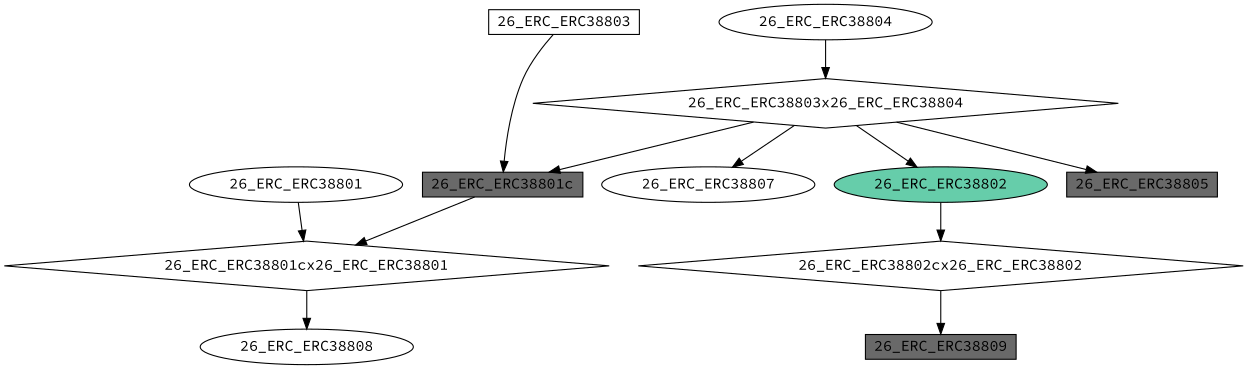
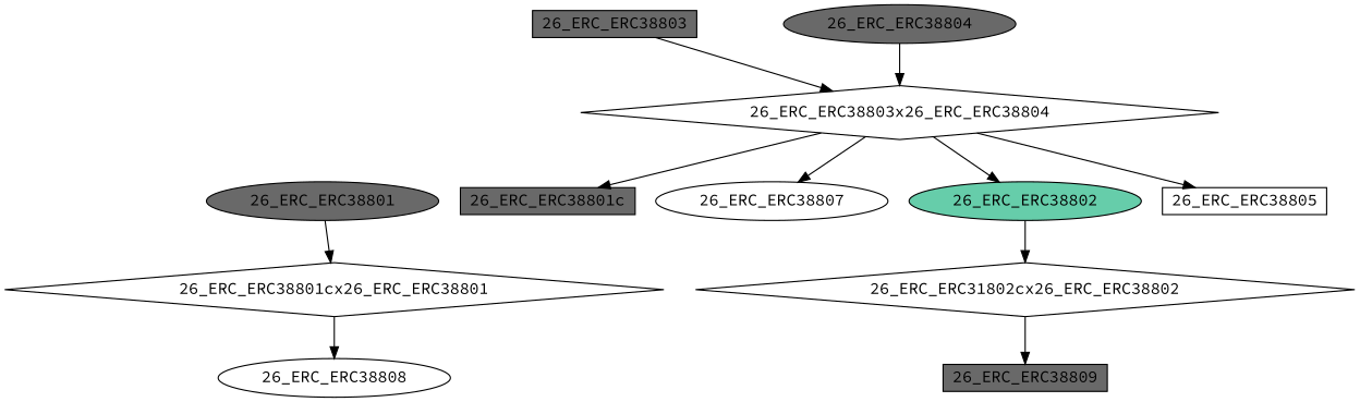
  digraph {
    fontname="Source Code Pro"
    node [fillcolor=dimgrey fontcolor=black fontname="Source Code Pro" regular=0 shape=ellipse style=filled]
    edge [fontname="Source Code Pro"]
-   "26_ERC_ERC38801" [fillcolor=white height=0.3 width=0.5]
+   "26_ERC_ERC38801" [height=0.3 width=0.5]
    "26_ERC_ERC38801cx26_ERC_ERC38801" [height=.1 shape=diamond width=.1 fillcolor="" fontcolor="" regular="" style=""]
    "26_ERC_ERC38808" [fillcolor=white height=0.3 width=0.5]
    "26_ERC_ERC38803x26_ERC_ERC38804" [height=.1 shape=diamond width=.1 fillcolor="" fontcolor="" regular="" style=""]
    "26_ERC_ERC38807" [fillcolor=white height=0.3 width=0.5]
    "26_ERC_ERC38802" [fillcolor=aquamarine3 height=0.3 width=0.5]
-   "26_ERC_ERC38805" [height=0.3 shape=box width=0.5]
+   "26_ERC_ERC38805" [fillcolor=white height=0.3 shape=box width=0.5]
    "26_ERC_ERC38801c" [height=0.3 shape=box width=0.5]
-   "26_ERC_ERC38802cx26_ERC_ERC38802" [height=.1 shape=diamond width=.1 fillcolor="" fontcolor="" regular="" style=""]
+   "26_ERC_ERC38802cx26_ERC_ERC38802" [height=.1 shape=diamond width=.1 label="26_ERC_ERC31802cx26_ERC_ERC38802" fillcolor="" fontcolor="" regular="" style=""]
    "26_ERC_ERC38809" [height=0.3 shape=box width=0.5]
-   "26_ERC_ERC38803" [fillcolor=white height=0.3 shape=box width=0.5]
-   "26_ERC_ERC38804" [fillcolor=white height=0.3 width=0.5]
+   "26_ERC_ERC38803" [height=0.3 shape=box width=0.5]
+   "26_ERC_ERC38804" [height=0.3 width=0.5]
    "26_ERC_ERC38801" -> "26_ERC_ERC38801cx26_ERC_ERC38801"
    "26_ERC_ERC38801cx26_ERC_ERC38801" -> "26_ERC_ERC38808"
    "26_ERC_ERC38803x26_ERC_ERC38804" -> "26_ERC_ERC38807"
    "26_ERC_ERC38803x26_ERC_ERC38804" -> "26_ERC_ERC38802"
    "26_ERC_ERC38803x26_ERC_ERC38804" -> "26_ERC_ERC38805"
    "26_ERC_ERC38803x26_ERC_ERC38804" -> "26_ERC_ERC38801c"
    "26_ERC_ERC38802" -> "26_ERC_ERC38802cx26_ERC_ERC38802"
-   "26_ERC_ERC38801c" -> "26_ERC_ERC38801cx26_ERC_ERC38801"
    "26_ERC_ERC38802cx26_ERC_ERC38802" -> "26_ERC_ERC38809"
-   "26_ERC_ERC38803" -> "26_ERC_ERC38801c"
+   "26_ERC_ERC38803" -> "26_ERC_ERC38803x26_ERC_ERC38804"
    "26_ERC_ERC38804" -> "26_ERC_ERC38803x26_ERC_ERC38804"
  }
